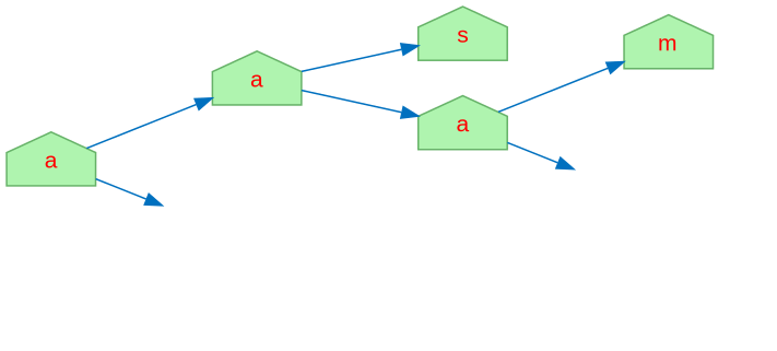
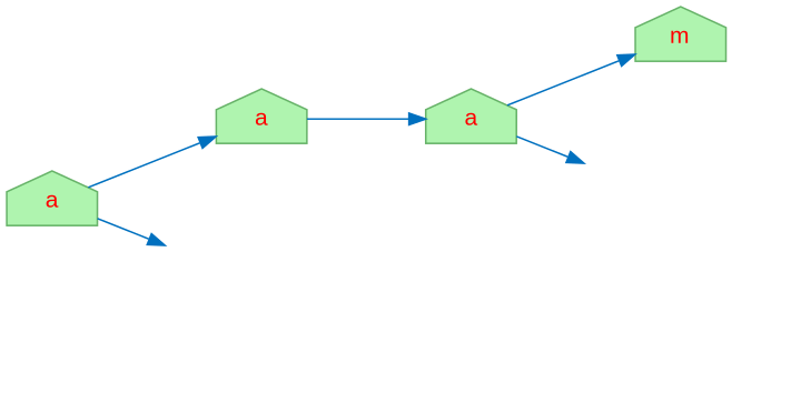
  digraph {
    rankdir=LR
    node [color="#66B268" fillcolor="#AFF4AF" fontcolor=red fontname=Arial shape=house style=filled]
    edge [color="#0070BF"]
    n1 [label=a]
    n2 [label=a]
    l1637070917 [shape=circle style=invis]
-   n4 [label=s]
    n5 [label=a]
    n6 [label=m]
    l1702297201 [shape=circle style=invis]
    n1 -> n2
    n1 -> l1637070917
-   n2 -> n4
    n2 -> n5
    n5 -> n6
    n5 -> l1702297201
  }
